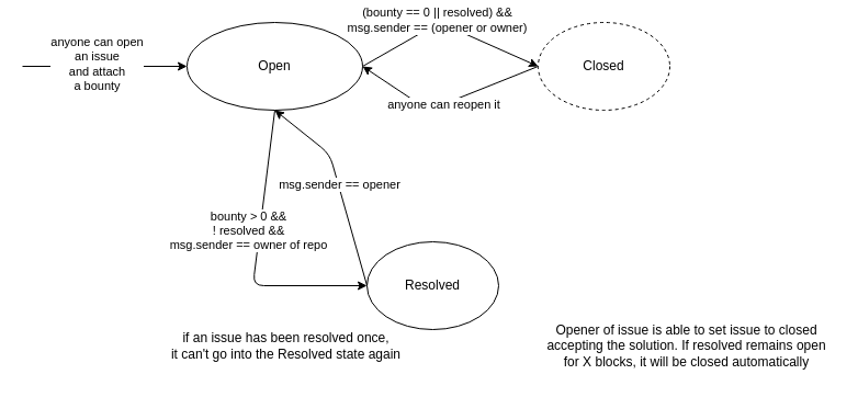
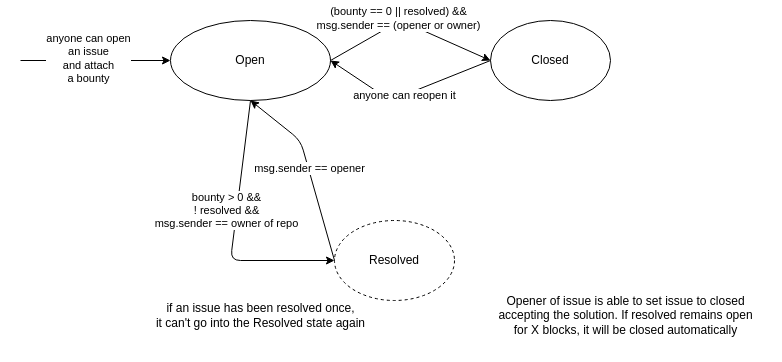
  <mxCell id="0" />
  <mxCell id="1" parent="0" />
  <mxCell id="2" value="Open" style="ellipse;whiteSpace=wrap;html=1;" parent="1" vertex="1"><mxGeometry x="170" y="20" width="160" height="80" as="geometry" /></mxCell>
- <mxCell id="3" value="Closed" style="ellipse;whiteSpace=wrap;html=1;dashed=1;" parent="1" vertex="1"><mxGeometry x="490" y="20" width="120" height="80" as="geometry" /></mxCell>
- <mxCell id="4" value="Resolved" style="ellipse;whiteSpace=wrap;html=1;" parent="1" vertex="1"><mxGeometry x="334" y="220" width="120" height="80" as="geometry" /></mxCell>
+ <mxCell id="3" value="Closed" style="ellipse;whiteSpace=wrap;html=1;" parent="1" vertex="1"><mxGeometry x="490" y="20" width="120" height="80" as="geometry" /></mxCell>
+ <mxCell id="4" value="Resolved" style="ellipse;whiteSpace=wrap;html=1;dashed=1;" parent="1" vertex="1"><mxGeometry x="334" y="220" width="120" height="80" as="geometry" /></mxCell>
  <mxCell id="5" value="" style="endArrow=classic;html=1;exitX=0.5;exitY=1;exitDx=0;exitDy=0;entryX=0;entryY=0.5;entryDx=0;entryDy=0;" parent="1" source="2" target="4" edge="1"><mxGeometry width="50" height="50" relative="1" as="geometry"><mxPoint x="520" y="290" as="sourcePoint" /><mxPoint x="570" y="240" as="targetPoint" /><Array as="points"><mxPoint x="230" y="260" /></Array></mxGeometry></mxCell>
  <mxCell id="6" value="bounty &amp;gt; 0 &amp;amp;&amp;amp;&lt;br&gt;&lt;div&gt;! resolved &amp;amp;&amp;amp;&lt;/div&gt;&lt;div&gt;msg.sender == owner of repo&lt;br&gt;&lt;/div&gt;" style="edgeLabel;html=1;align=center;verticalAlign=middle;resizable=0;points=[];" parent="5" vertex="1" connectable="0"><mxGeometry x="-0.109" y="3" relative="1" as="geometry"><mxPoint x="-13" y="-8" as="offset" /></mxGeometry></mxCell>
  <mxCell id="7" value="" style="endArrow=classic;html=1;exitX=1;exitY=0.5;exitDx=0;exitDy=0;entryX=0;entryY=0.5;entryDx=0;entryDy=0;" parent="1" source="2" target="3" edge="1"><mxGeometry width="50" height="50" relative="1" as="geometry"><mxPoint x="250" y="120" as="sourcePoint" /><mxPoint x="350" y="240" as="targetPoint" /><Array as="points"><mxPoint x="400" y="20" /></Array></mxGeometry></mxCell>
  <mxCell id="8" value="&lt;div&gt;(bounty == 0 || resolved) &amp;amp;&amp;amp;&lt;/div&gt;&lt;div&gt;msg.sender == (opener or owner)&lt;br&gt;&lt;/div&gt;" style="edgeLabel;html=1;align=center;verticalAlign=middle;resizable=0;points=[];" parent="7" vertex="1" connectable="0"><mxGeometry x="-0.109" y="3" relative="1" as="geometry"><mxPoint as="offset" /></mxGeometry></mxCell>
  <mxCell id="9" value="" style="endArrow=classic;html=1;entryX=1;entryY=0.5;entryDx=0;entryDy=0;exitX=0;exitY=0.5;exitDx=0;exitDy=0;" parent="1" source="3" target="2" edge="1"><mxGeometry width="50" height="50" relative="1" as="geometry"><mxPoint x="400" y="60" as="sourcePoint" /><mxPoint x="500" y="70" as="targetPoint" /><Array as="points"><mxPoint x="390" y="100" /></Array></mxGeometry></mxCell>
  <mxCell id="10" value="anyone can reopen it" style="edgeLabel;html=1;align=center;verticalAlign=middle;resizable=0;points=[];" parent="9" vertex="1" connectable="0"><mxGeometry x="-0.199" y="2" relative="1" as="geometry"><mxPoint x="-20.7" y="6.13" as="offset" /></mxGeometry></mxCell>
  <mxCell id="11" value="" style="endArrow=classic;html=1;exitX=0;exitY=0.5;exitDx=0;exitDy=0;entryX=0.5;entryY=1;entryDx=0;entryDy=0;" parent="1" source="4" target="2" edge="1"><mxGeometry width="50" height="50" relative="1" as="geometry"><mxPoint x="240" y="110" as="sourcePoint" /><mxPoint x="340" y="230" as="targetPoint" /><Array as="points"><mxPoint x="300" y="140" /></Array></mxGeometry></mxCell>
  <mxCell id="12" value="msg.sender == opener" style="edgeLabel;html=1;align=center;verticalAlign=middle;resizable=0;points=[];" parent="11" vertex="1" connectable="0"><mxGeometry x="-0.109" y="3" relative="1" as="geometry"><mxPoint y="-12" as="offset" /></mxGeometry></mxCell>
  <mxCell id="13" value="if an issue has been resolved once,&lt;br&gt;it can't go into the Resolved state again" style="text;html=1;align=center;verticalAlign=middle;resizable=0;points=[];autosize=1;" parent="1" vertex="1"><mxGeometry x="150" y="300" width="220" height="30" as="geometry" /></mxCell>
  <mxCell id="14" value="Opener of issue is able to set issue to closed&lt;br&gt;accepting the solution. If resolved remains open&lt;br&gt;for X blocks, it will be closed automatically" style="text;html=1;align=center;verticalAlign=middle;resizable=0;points=[];autosize=1;" parent="1" vertex="1"><mxGeometry x="490" y="290" width="270" height="50" as="geometry" /></mxCell>
  <mxCell id="15" value="" style="endArrow=classic;html=1;entryX=0;entryY=0.5;entryDx=0;entryDy=0;" edge="1" parent="1" target="2"><mxGeometry width="50" height="50" relative="1" as="geometry"><mxPoint x="20" y="60" as="sourcePoint" /><mxPoint x="560" y="110" as="targetPoint" /><Array as="points"><mxPoint x="110" y="60" /></Array></mxGeometry></mxCell>
  <mxCell id="16" value="&lt;div&gt;anyone can open&lt;/div&gt;&lt;div&gt;an issue&lt;/div&gt;&lt;div&gt;and attach&lt;/div&gt;&lt;div&gt;a bounty&lt;br&gt;&lt;/div&gt;" style="edgeLabel;html=1;align=center;verticalAlign=middle;resizable=0;points=[];" vertex="1" connectable="0" parent="15"><mxGeometry x="-0.109" y="3" relative="1" as="geometry"><mxPoint as="offset" /></mxGeometry></mxCell>
